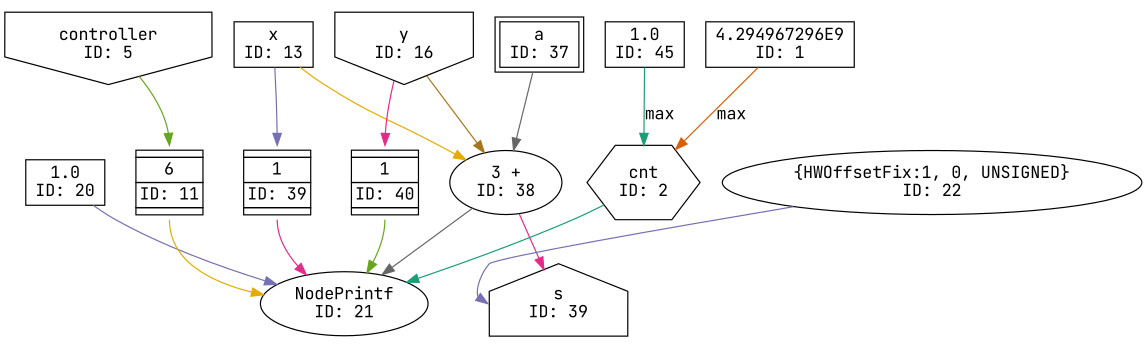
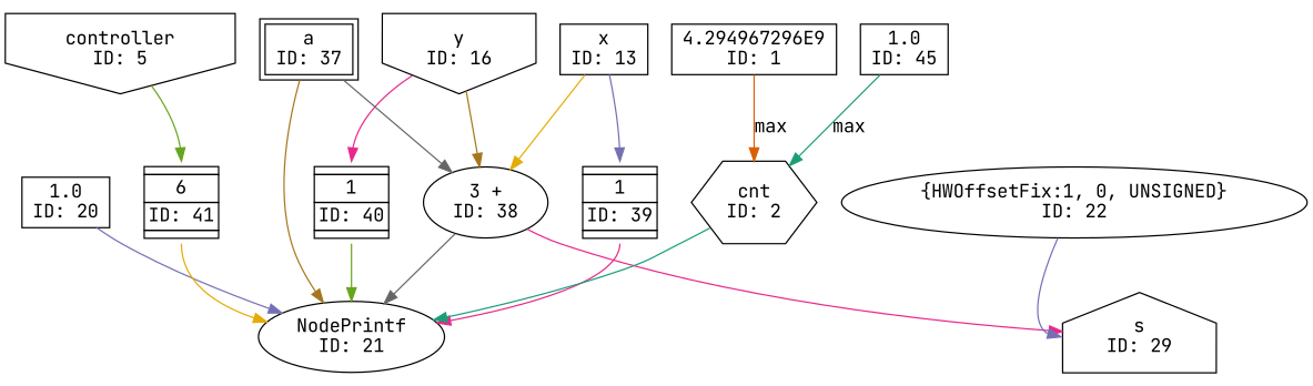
  digraph {
    fontname="JetBrains Mono"
    node [fontname="JetBrains Mono" shape=box]
    edge [color="/dark28/3" fontname="JetBrains Mono" photon_data="EDGE,SrcNode:13,SrcNodePort:data"]
    n1 [label="1.0\nID: 20"]
    n2 [label="NodePrintf\nID: 21" shape=""]
    n3 [label="controller\nID: 5" shape=invhouse]
-   n4 [label=<<TABLE BORDER="0" CELLSPACING="0" CELLBORDER="1"> <TR><TD></TD></TR><TR><TD>6</TD></TR><TR><TD>ID: 11</TD></TR> <TR><TD></TD></TR> </TABLE>> shape=plaintext]
+   n4 [label=<<TABLE BORDER="0" CELLSPACING="0" CELLBORDER="1"> <TR><TD></TD></TR><TR><TD>6</TD></TR><TR><TD>ID: 41</TD></TR> <TR><TD></TD></TR> </TABLE>> shape=plaintext]
    n5 [label="x\nID: 13"]
    n6 [label=<<TABLE BORDER="0" CELLSPACING="0" CELLBORDER="1"> <TR><TD></TD></TR><TR><TD>1</TD></TR><TR><TD>ID: 39</TD></TR> <TR><TD></TD></TR> </TABLE>> shape=plaintext]
    n7 [label="3 +\nID: 38" shape=""]
-   n8 [label="s\nID: 39" shape=house]
+   n8 [label="s\nID: 29" shape=house]
    n9 [label="y\nID: 16" shape=invhouse]
    n10 [label=<<TABLE BORDER="0" CELLSPACING="0" CELLBORDER="1"> <TR><TD></TD></TR><TR><TD>1</TD></TR><TR><TD>ID: 40</TD></TR> <TR><TD></TD></TR> </TABLE>> shape=plaintext]
    n11 [label="{HWOffsetFix:1, 0, UNSIGNED}\nID: 22" shape=""]
    n12 [label="a\nID: 37" peripheries=2]
    n13 [label="1.0\nID: 45"]
    n14 [label="cnt\nID: 2" shape=hexagon]
    n15 [label="4.294967296E9\nID: 1"]
    n1 -> n2 [photon_data="EDGE,SrcNode:20,SrcNodePort:value"]
    n3 -> n4 [color="/dark28/5" headport=n photon_data="EDGE,SrcNode:5,SrcNodePort:data"]
    n4 -> n2 [color="/dark28/6" photon_data="EDGE,SrcNode:41,SrcNodePort:output" tailport=s]
    n5 -> n6 [headport=n]
    n5 -> n7 [color="/dark28/6"]
    n6 -> n2 [color="/dark28/4" photon_data="EDGE,SrcNode:39,SrcNodePort:output" tailport=s]
    n7 -> n2 [color="/dark28/8" photon_data="EDGE,SrcNode:38,SrcNodePort:result"]
    n7 -> n8 [color="/dark28/4" photon_data="EDGE,SrcNode:38,SrcNodePort:result"]
    n9 -> n7 [color="/dark28/7" photon_data="EDGE,SrcNode:16,SrcNodePort:data"]
    n9 -> n10 [color="/dark28/4" headport=n photon_data="EDGE,SrcNode:16,SrcNodePort:data"]
    n10 -> n2 [color="/dark28/5" photon_data="EDGE,SrcNode:40,SrcNodePort:output" tailport=s]
    n11 -> n8 [headport=w photon_data=""]
+   n12 -> n2 [color="/dark28/7" photon_data="EDGE,SrcNode:17,SrcNodePort:a"]
    n12 -> n7 [color="/dark28/8" photon_data="EDGE,SrcNode:17,SrcNodePort:a"]
    n13 -> n14 [color="/dark28/1" label=max photon_data="EDGE,SrcNode:45,SrcNodePort:value"]
    n14 -> n2 [color="/dark28/1" photon_data="EDGE,SrcNode:2,SrcNodePort:count"]
    n15 -> n14 [color="/dark28/2" label=max photon_data="EDGE,SrcNode:1,SrcNodePort:value"]
  }
